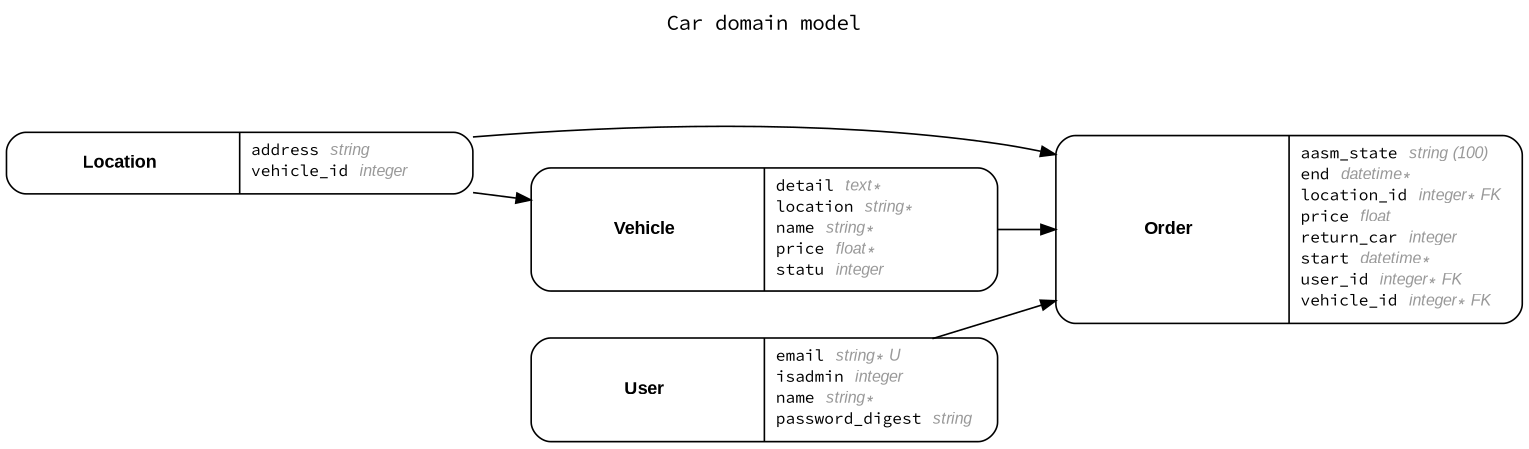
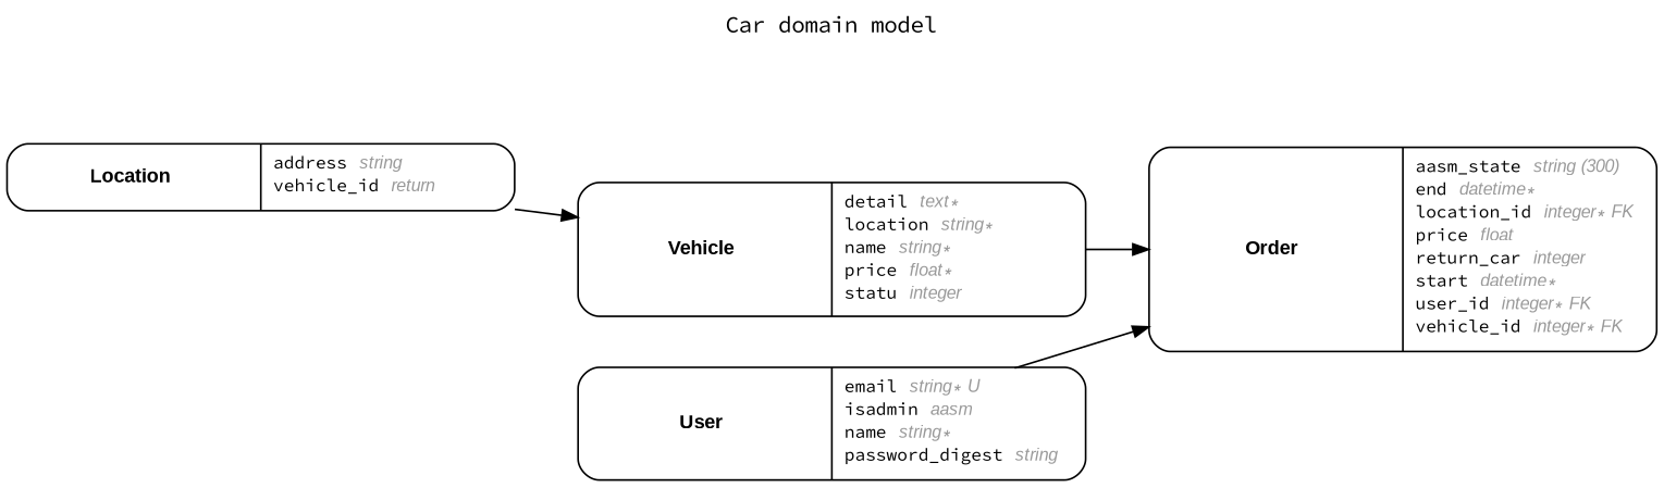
  digraph {
    concentrate=true
    fontname="Source Code Pro"
    fontsize=13
    label="Car domain model\n\n"
    labelloc=t
    nodesep=0.4
    rankdir=LR
    ranksep=0.5
    splines=spline
    node [fontname="Source Code Pro" fontsize=10 margin="0.07,0.05" penwidth=1.0 shape=Mrecord]
    edge [arrowhead=normal arrowsize=0.9 arrowtail=none dir=both fontname="Source Code Pro" fontsize=7 labelangle=32 labeldistance=1.8 penwidth=1.0 weight=1]
-   n1 [label=<{<table border="0" align="center" cellspacing="0.5" cellpadding="0" width="134">   <tr><td align="center" valign="bottom" width="130"><font face="Arial Bold" point-size="11">Location</font></td></tr> </table> | <table border="0" align="left" cellspacing="2" cellpadding="0" width="134">   <tr><td align="left" width="130" port="address">address <font face="Arial Italic" color="grey60">string</font></td></tr>   <tr><td align="left" width="130" port="vehicle_id">vehicle_id <font face="Arial Italic" color="grey60">integer</font></td></tr> </table> }>]
-   n2 [label=<{<table border="0" align="center" cellspacing="0.5" cellpadding="0" width="134">   <tr><td align="center" valign="bottom" width="130"><font face="Arial Bold" point-size="11">Order</font></td></tr> </table> | <table border="0" align="left" cellspacing="2" cellpadding="0" width="134">   <tr><td align="left" width="130" port="aasm_state">aasm_state <font face="Arial Italic" color="grey60">string (100)</font></td></tr>   <tr><td align="left" width="130" port="end">end <font face="Arial Italic" color="grey60">datetime ∗</font></td></tr>   <tr><td align="left" width="130" port="location_id">location_id <font face="Arial Italic" color="grey60">integer ∗ FK</font></td></tr>   <tr><td align="left" width="130" port="price">price <font face="Arial Italic" color="grey60">float</font></td></tr>   <tr><td align="left" width="130" port="return_car">return_car <font face="Arial Italic" color="grey60">integer</font></td></tr>   <tr><td align="left" width="130" port="start">start <font face="Arial Italic" color="grey60">datetime ∗</font></td></tr>   <tr><td align="left" width="130" port="user_id">user_id <font face="Arial Italic" color="grey60">integer ∗ FK</font></td></tr>   <tr><td align="left" width="130" port="vehicle_id">vehicle_id <font face="Arial Italic" color="grey60">integer ∗ FK</font></td></tr> </table> }>]
+   n1 [label=<{<table border="0" align="center" cellspacing="0.5" cellpadding="0" width="134">   <tr><td align="center" valign="bottom" width="130"><font face="Arial Bold" point-size="11">Location</font></td></tr> </table> | <table border="0" align="left" cellspacing="2" cellpadding="0" width="134">   <tr><td align="left" width="130" port="address">address <font face="Arial Italic" color="grey60">string</font></td></tr>   <tr><td align="left" width="130" port="vehicle_id">vehicle_id <font face="Arial Italic" color="grey60">return</font></td></tr> </table> }>]
+   n2 [label=<{<table border="0" align="center" cellspacing="0.5" cellpadding="0" width="134">   <tr><td align="center" valign="bottom" width="130"><font face="Arial Bold" point-size="11">Order</font></td></tr> </table> | <table border="0" align="left" cellspacing="2" cellpadding="0" width="134">   <tr><td align="left" width="130" port="aasm_state">aasm_state <font face="Arial Italic" color="grey60">string (300)</font></td></tr>   <tr><td align="left" width="130" port="end">end <font face="Arial Italic" color="grey60">datetime ∗</font></td></tr>   <tr><td align="left" width="130" port="location_id">location_id <font face="Arial Italic" color="grey60">integer ∗ FK</font></td></tr>   <tr><td align="left" width="130" port="price">price <font face="Arial Italic" color="grey60">float</font></td></tr>   <tr><td align="left" width="130" port="return_car">return_car <font face="Arial Italic" color="grey60">integer</font></td></tr>   <tr><td align="left" width="130" port="start">start <font face="Arial Italic" color="grey60">datetime ∗</font></td></tr>   <tr><td align="left" width="130" port="user_id">user_id <font face="Arial Italic" color="grey60">integer ∗ FK</font></td></tr>   <tr><td align="left" width="130" port="vehicle_id">vehicle_id <font face="Arial Italic" color="grey60">integer ∗ FK</font></td></tr> </table> }>]
    n3 [label=<{<table border="0" align="center" cellspacing="0.5" cellpadding="0" width="134">   <tr><td align="center" valign="bottom" width="130"><font face="Arial Bold" point-size="11">Vehicle</font></td></tr> </table> | <table border="0" align="left" cellspacing="2" cellpadding="0" width="134">   <tr><td align="left" width="130" port="detail">detail <font face="Arial Italic" color="grey60">text ∗</font></td></tr>   <tr><td align="left" width="130" port="location">location <font face="Arial Italic" color="grey60">string ∗</font></td></tr>   <tr><td align="left" width="130" port="name">name <font face="Arial Italic" color="grey60">string ∗</font></td></tr>   <tr><td align="left" width="130" port="price">price <font face="Arial Italic" color="grey60">float ∗</font></td></tr>   <tr><td align="left" width="130" port="statu">statu <font face="Arial Italic" color="grey60">integer</font></td></tr> </table> }>]
-   n4 [label=<{<table border="0" align="center" cellspacing="0.5" cellpadding="0" width="134">   <tr><td align="center" valign="bottom" width="130"><font face="Arial Bold" point-size="11">User</font></td></tr> </table> | <table border="0" align="left" cellspacing="2" cellpadding="0" width="134">   <tr><td align="left" width="130" port="email">email <font face="Arial Italic" color="grey60">string ∗ U</font></td></tr>   <tr><td align="left" width="130" port="isadmin">isadmin <font face="Arial Italic" color="grey60">integer</font></td></tr>   <tr><td align="left" width="130" port="name">name <font face="Arial Italic" color="grey60">string ∗</font></td></tr>   <tr><td align="left" width="130" port="password_digest">password_digest <font face="Arial Italic" color="grey60">string</font></td></tr> </table> }>]
-   n1 -> n2
+   n4 [label=<{<table border="0" align="center" cellspacing="0.5" cellpadding="0" width="134">   <tr><td align="center" valign="bottom" width="130"><font face="Arial Bold" point-size="11">User</font></td></tr> </table> | <table border="0" align="left" cellspacing="2" cellpadding="0" width="134">   <tr><td align="left" width="130" port="email">email <font face="Arial Italic" color="grey60">string ∗ U</font></td></tr>   <tr><td align="left" width="130" port="isadmin">isadmin <font face="Arial Italic" color="grey60">aasm</font></td></tr>   <tr><td align="left" width="130" port="name">name <font face="Arial Italic" color="grey60">string ∗</font></td></tr>   <tr><td align="left" width="130" port="password_digest">password_digest <font face="Arial Italic" color="grey60">string</font></td></tr> </table> }>]
    n1 -> n3
    n3 -> n2 [weight=2]
    n4 -> n2 [weight=2]
  }
